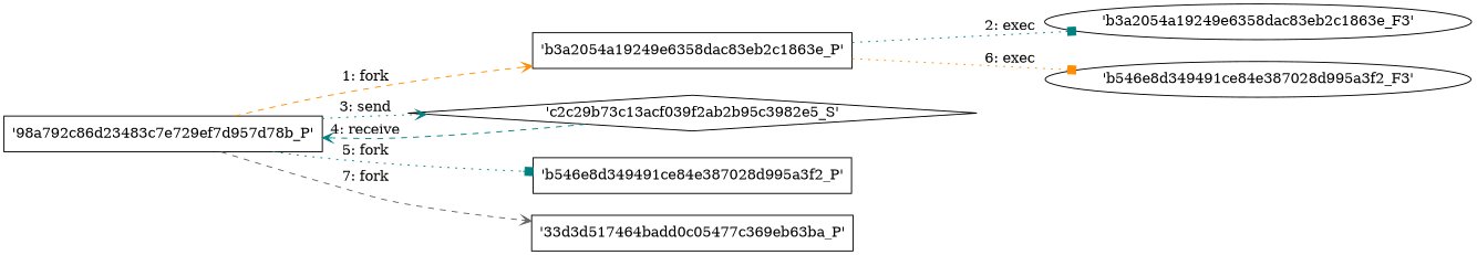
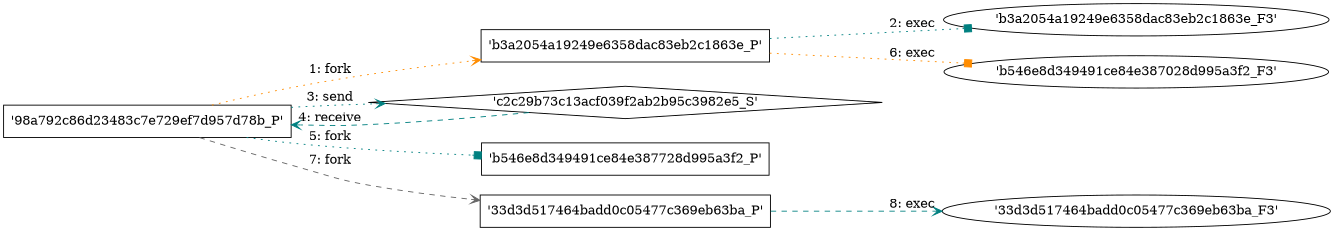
  digraph {
    engine=neato
    fixedsize=false
    fontsize=10
    nodesep=0.3
    rankdir=LR
    ranksep=0
    splines=true
    node [node_type=Process shape=box]
    edge [arrowhead=vee color=teal style=dotted]
    "'98a792c86d23483c7e729ef7d957d78b_P'"
    "'b3a2054a19249e6358dac83eb2c1863e_P'"
    "'c2c29b73c13acf039f2ab2b95c3982e5_S'" [node_type=Socket shape=diamond]
-   "'b546e8d349491ce84e387028d995a3f2_P'"
+   "'b546e8d349491ce84e387028d995a3f2_P'" [label="'b546e8d349491ce84e387728d995a3f2_P'"]
    "'33d3d517464badd0c05477c369eb63ba_P'"
    "'b3a2054a19249e6358dac83eb2c1863e_F3'" [node_type=File shape=ellipse]
    "'b546e8d349491ce84e387028d995a3f2_F3'" [node_type=File shape=ellipse]
-   "'98a792c86d23483c7e729ef7d957d78b_P'" -> "'b3a2054a19249e6358dac83eb2c1863e_P'" [color=darkorange label="1: fork" style=dashed]
+   "'33d3d517464badd0c05477c369eb63ba_F3'" [node_type=File shape=ellipse]
+   "'98a792c86d23483c7e729ef7d957d78b_P'" -> "'b3a2054a19249e6358dac83eb2c1863e_P'" [color=darkorange label="1: fork"]
    "'98a792c86d23483c7e729ef7d957d78b_P'" -> "'c2c29b73c13acf039f2ab2b95c3982e5_S'" [label="3: send"]
    "'98a792c86d23483c7e729ef7d957d78b_P'" -> "'b546e8d349491ce84e387028d995a3f2_P'" [arrowhead=box label="5: fork"]
    "'98a792c86d23483c7e729ef7d957d78b_P'" -> "'33d3d517464badd0c05477c369eb63ba_P'" [color=gray40 label="7: fork" style=dashed]
    "'b3a2054a19249e6358dac83eb2c1863e_P'" -> "'b3a2054a19249e6358dac83eb2c1863e_F3'" [arrowhead=box label="2: exec"]
    "'b3a2054a19249e6358dac83eb2c1863e_P'" -> "'b546e8d349491ce84e387028d995a3f2_F3'" [arrowhead=box color=darkorange label="6: exec"]
    "'c2c29b73c13acf039f2ab2b95c3982e5_S'" -> "'98a792c86d23483c7e729ef7d957d78b_P'" [label="4: receive" style=dashed]
+   "'33d3d517464badd0c05477c369eb63ba_P'" -> "'33d3d517464badd0c05477c369eb63ba_F3'" [label="8: exec" style=dashed]
  }
